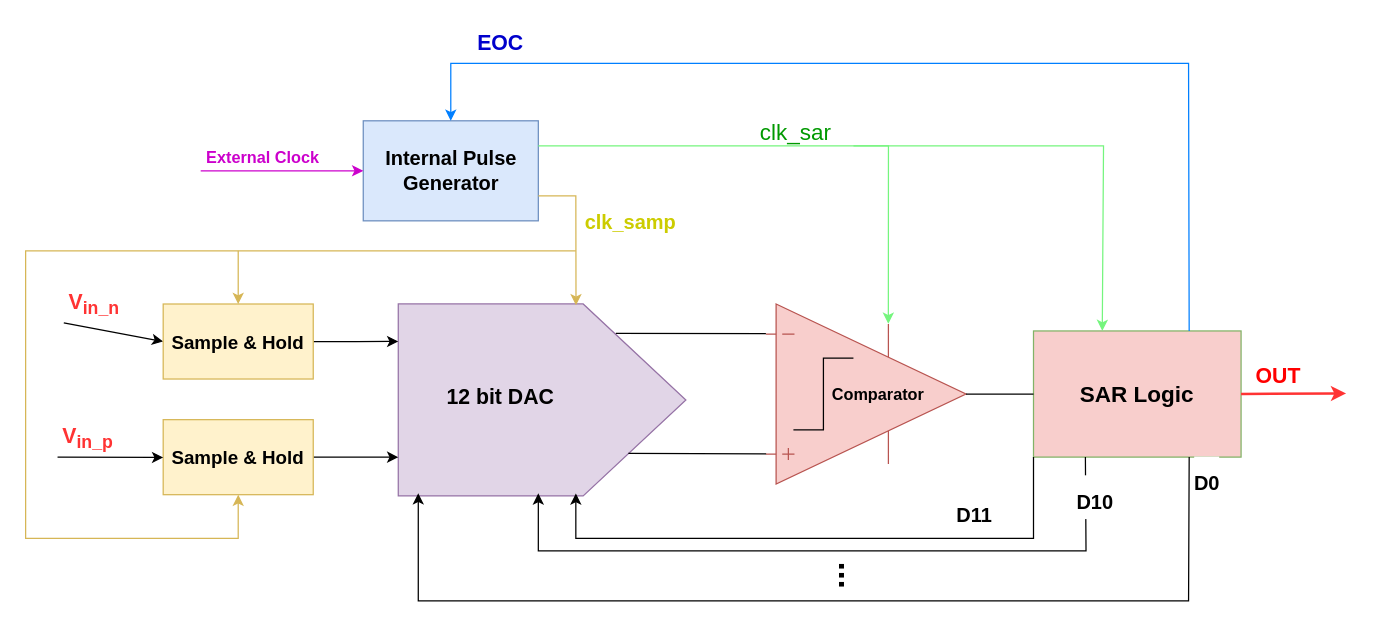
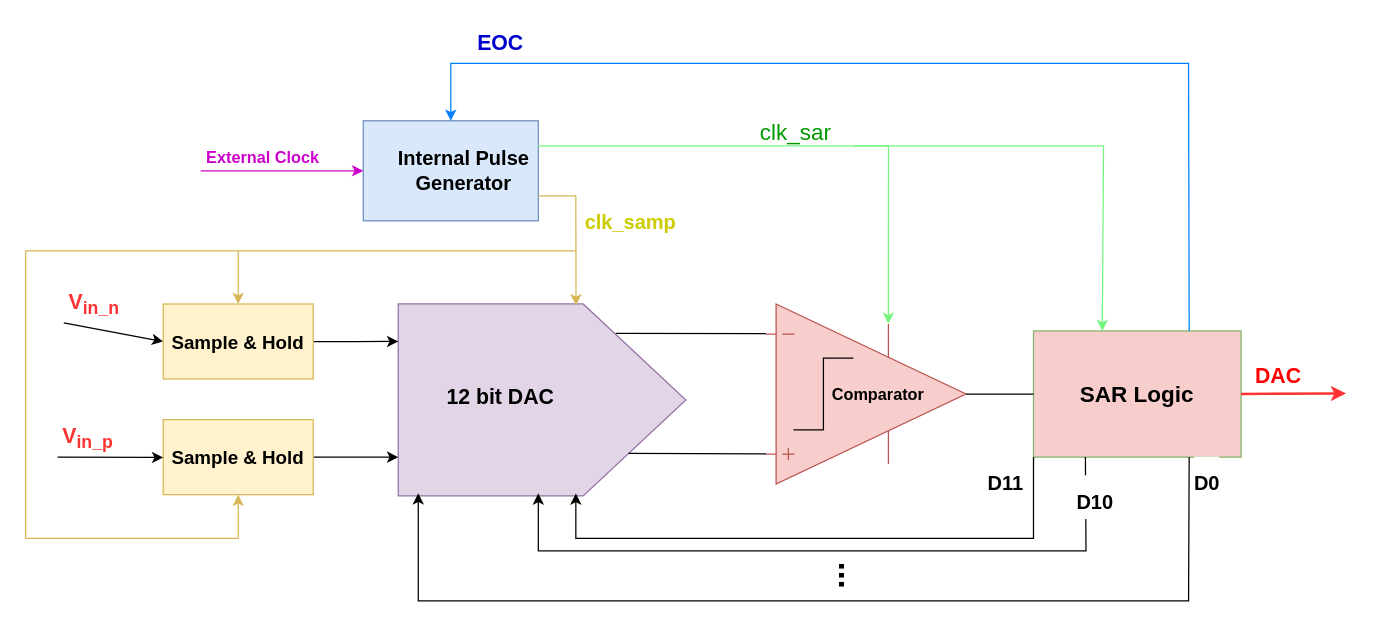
  <mxCell id="0" />
  <mxCell id="1" parent="0" />
  <mxCell id="2" value="" style="rounded=0;whiteSpace=wrap;html=1;fillColor=#dae8fc;strokeColor=#6c8ebf;" vertex="1" parent="1"><mxGeometry x="290" y="96" width="140" height="80" as="geometry" /></mxCell>
- <mxCell id="3" value="&lt;b&gt;&lt;font style=&quot;font-size: 16px;&quot;&gt;Internal Pulse Generator&lt;/font&gt;&lt;/b&gt;" style="text;strokeColor=none;align=center;fillColor=none;html=1;verticalAlign=middle;whiteSpace=wrap;rounded=0;" vertex="1" parent="1"><mxGeometry x="302.5" y="121" width="115" height="30" as="geometry" /></mxCell>
+ <mxCell id="3" value="&lt;b&gt;&lt;font style=&quot;font-size: 16px;&quot;&gt;Internal Pulse Generator&lt;/font&gt;&lt;/b&gt;" style="text;strokeColor=none;align=center;fillColor=none;html=1;verticalAlign=middle;whiteSpace=wrap;rounded=0;" vertex="1" parent="1"><mxGeometry x="312.5" y="121" width="115" height="30" as="geometry" /></mxCell>
  <mxCell id="4" value="" style="verticalLabelPosition=bottom;shadow=0;dashed=0;align=center;html=1;verticalAlign=top;shape=mxgraph.electrical.abstract.operational_amp_1;fillColor=#f8cecc;strokeColor=#b85450;" vertex="1" parent="1"><mxGeometry x="612" y="242.5" width="160" height="144" as="geometry" /></mxCell>
  <mxCell id="5" value="" style="pointerEvents=1;verticalLabelPosition=bottom;shadow=0;dashed=0;align=center;html=1;verticalAlign=top;shape=mxgraph.electrical.waveforms.step_1;" vertex="1" parent="1"><mxGeometry x="634" y="285.75" width="48" height="57.5" as="geometry" /></mxCell>
  <mxCell id="6" value="" style="verticalLabelPosition=bottom;shadow=0;dashed=0;align=center;html=1;verticalAlign=top;shape=mxgraph.electrical.abstract.dac;rotation=180;fillColor=#e1d5e7;strokeColor=#9673a6;direction=west;" vertex="1" parent="1"><mxGeometry x="318" y="242.5" width="230" height="153.5" as="geometry" /></mxCell>
  <mxCell id="7" value="&lt;b&gt;&lt;font style=&quot;font-size: 17px;&quot;&gt;12 bit DAC&lt;/font&gt;&lt;/b&gt;" style="text;strokeColor=none;align=center;fillColor=none;html=1;verticalAlign=middle;whiteSpace=wrap;rounded=0;direction=west;" vertex="1" parent="1"><mxGeometry x="350" y="293.25" width="100" height="50" as="geometry" /></mxCell>
  <mxCell id="8" value="&lt;b&gt;&lt;font style=&quot;font-size: 18px;&quot;&gt;SAR Logic&lt;/font&gt;&lt;/b&gt;" style="rounded=0;whiteSpace=wrap;html=1;fillColor=#f8cecc;strokeColor=#82b366;" vertex="1" parent="1"><mxGeometry x="826" y="264.06" width="166" height="100.88" as="geometry" /></mxCell>
  <mxCell id="9" value="" style="endArrow=none;html=1;rounded=0;exitX=1;exitY=0.5;exitDx=0;exitDy=0;entryX=0;entryY=0.165;entryDx=0;entryDy=0;entryPerimeter=0;" edge="1" parent="1" target="4"><mxGeometry width="50" height="50" relative="1" as="geometry"><mxPoint x="492" y="266" as="sourcePoint" /><mxPoint x="582" y="266" as="targetPoint" /></mxGeometry></mxCell>
  <mxCell id="10" value="" style="endArrow=none;html=1;rounded=0;entryX=0;entryY=0.5;entryDx=0;entryDy=0;exitX=1;exitY=0.5;exitDx=0;exitDy=0;exitPerimeter=0;" edge="1" parent="1" source="4" target="8"><mxGeometry width="50" height="50" relative="1" as="geometry"><mxPoint x="576" y="332" as="sourcePoint" /><mxPoint x="626" y="282" as="targetPoint" /></mxGeometry></mxCell>
  <mxCell id="11" value="" style="endArrow=none;html=1;rounded=0;exitX=0.001;exitY=0.832;exitDx=0;exitDy=0;exitPerimeter=0;" edge="1" parent="1" source="4"><mxGeometry width="50" height="50" relative="1" as="geometry"><mxPoint x="608" y="362" as="sourcePoint" /><mxPoint x="502" y="362" as="targetPoint" /></mxGeometry></mxCell>
  <mxCell id="12" value="" style="endArrow=classic;html=1;rounded=0;exitX=1;exitY=0.75;exitDx=0;exitDy=0;strokeColor=light-dark(#d6b656, #ededed);entryX=0.618;entryY=0.007;entryDx=0;entryDy=0;entryPerimeter=0;" edge="1" parent="1" source="2" target="6"><mxGeometry width="50" height="50" relative="1" as="geometry"><mxPoint x="288" y="268" as="sourcePoint" /><mxPoint x="460" y="240" as="targetPoint" /><Array as="points"><mxPoint x="460" y="156" /></Array></mxGeometry></mxCell>
  <mxCell id="13" value="" style="endArrow=classic;html=1;rounded=0;exitX=1;exitY=0.25;exitDx=0;exitDy=0;entryX=0.612;entryY=0.11;entryDx=0;entryDy=0;entryPerimeter=0;strokeColor=light-dark(#75f57e, #ededed);" edge="1" parent="1" source="2" target="4"><mxGeometry width="50" height="50" relative="1" as="geometry"><mxPoint x="600" y="316" as="sourcePoint" /><mxPoint x="708" y="122" as="targetPoint" /><Array as="points"><mxPoint x="710" y="116" /></Array></mxGeometry></mxCell>
  <mxCell id="14" value="" style="endArrow=classic;html=1;rounded=0;strokeColor=light-dark(#75f57e, #ededed);entryX=0.5;entryY=0;entryDx=0;entryDy=0;" edge="1" parent="1"><mxGeometry width="50" height="50" relative="1" as="geometry"><mxPoint x="682" y="116" as="sourcePoint" /><mxPoint x="881" y="264.06" as="targetPoint" /><Array as="points"><mxPoint x="882" y="116" /></Array></mxGeometry></mxCell>
  <mxCell id="15" value="" style="endArrow=classic;html=1;rounded=0;entryX=0;entryY=0.5;entryDx=0;entryDy=0;exitX=0.092;exitY=1.003;exitDx=0;exitDy=0;exitPerimeter=0;" edge="1" parent="1" source="21"><mxGeometry width="50" height="50" relative="1" as="geometry"><mxPoint x="0" y="272" as="sourcePoint" /><mxPoint x="130" y="272.5" as="targetPoint" /></mxGeometry></mxCell>
  <mxCell id="16" value="" style="endArrow=classic;html=1;rounded=0;entryX=0;entryY=0.25;entryDx=0;entryDy=0;fontColor=light-dark(#CC00CC,#EDEDED);strokeColor=#CC00CC;" edge="1" parent="1"><mxGeometry width="50" height="50" relative="1" as="geometry"><mxPoint x="160" y="136" as="sourcePoint" /><mxPoint x="290" y="136" as="targetPoint" /></mxGeometry></mxCell>
  <mxCell id="17" value="&lt;b&gt;&lt;font style=&quot;font-size: 13px;&quot;&gt;Comparator&lt;/font&gt;&lt;/b&gt;" style="text;strokeColor=none;align=center;fillColor=none;html=1;verticalAlign=middle;whiteSpace=wrap;rounded=0;" vertex="1" parent="1"><mxGeometry x="672" y="299.5" width="60" height="30" as="geometry" /></mxCell>
  <mxCell id="18" value="&lt;font style=&quot;color: rgb(0, 153, 0); font-size: 18px;&quot;&gt;clk_sar&lt;/font&gt;" style="text;strokeColor=none;align=center;fillColor=none;html=1;verticalAlign=middle;whiteSpace=wrap;rounded=0;" vertex="1" parent="1"><mxGeometry x="544" y="91" width="184" height="30" as="geometry" /></mxCell>
  <mxCell id="19" value="&lt;font style=&quot;font-size: 16px; color: rgb(204, 204, 0);&quot;&gt;&lt;b style=&quot;&quot;&gt;clk_samp&lt;/b&gt;&lt;/font&gt;" style="text;strokeColor=none;align=center;fillColor=none;html=1;verticalAlign=middle;whiteSpace=wrap;rounded=0;" vertex="1" parent="1"><mxGeometry x="460" y="162" width="88" height="30" as="geometry" /></mxCell>
  <mxCell id="20" value="&lt;font style=&quot;font-size: 13px; color: rgb(204, 0, 204);&quot;&gt;&lt;b&gt;External Clock&lt;/b&gt;&lt;/font&gt;" style="text;strokeColor=none;align=center;fillColor=none;html=1;verticalAlign=middle;whiteSpace=wrap;rounded=0;" vertex="1" parent="1"><mxGeometry x="161" y="110" width="98" height="30" as="geometry" /></mxCell>
  <mxCell id="21" value="&lt;font color=&quot;#ff3333&quot;&gt;&lt;span style=&quot;font-size: 17px;&quot;&gt;&lt;b&gt;V&lt;sub&gt;in_n&lt;/sub&gt;&lt;/b&gt;&lt;/span&gt;&lt;/font&gt;" style="text;strokeColor=none;align=center;fillColor=none;html=1;verticalAlign=middle;whiteSpace=wrap;rounded=0;" vertex="1" parent="1"><mxGeometry x="45" y="227.5" width="60" height="30" as="geometry" /></mxCell>
- <mxCell id="22" value="&lt;font style=&quot;color: rgb(255, 0, 0); font-size: 17px;&quot;&gt;&lt;b style=&quot;&quot;&gt;OUT&lt;/b&gt;&lt;/font&gt;" style="text;strokeColor=none;align=center;fillColor=none;html=1;verticalAlign=middle;whiteSpace=wrap;rounded=0;" vertex="1" parent="1"><mxGeometry x="992" y="285.75" width="60" height="30" as="geometry" /></mxCell>
+ <mxCell id="22" value="&lt;font style=&quot;color: rgb(255, 0, 0); font-size: 17px;&quot;&gt;&lt;b style=&quot;&quot;&gt;DAC&lt;/b&gt;&lt;/font&gt;" style="text;strokeColor=none;align=center;fillColor=none;html=1;verticalAlign=middle;whiteSpace=wrap;rounded=0;" vertex="1" parent="1"><mxGeometry x="992" y="285.75" width="60" height="30" as="geometry" /></mxCell>
  <mxCell id="23" value="&lt;font color=&quot;#0000cc&quot;&gt;&lt;span style=&quot;font-size: 17px;&quot;&gt;&lt;b&gt;EOC&lt;/b&gt;&lt;/span&gt;&lt;/font&gt;" style="text;strokeColor=none;align=center;fillColor=none;html=1;verticalAlign=middle;whiteSpace=wrap;rounded=0;" vertex="1" parent="1"><mxGeometry x="370" y="20" width="60" height="30" as="geometry" /></mxCell>
  <mxCell id="24" value="" style="endArrow=classic;html=1;rounded=0;exitX=1;exitY=0.5;exitDx=0;exitDy=0;strokeWidth=2;strokeColor=#FF3333;" edge="1" parent="1" source="8"><mxGeometry width="50" height="50" relative="1" as="geometry"><mxPoint x="1036" y="364" as="sourcePoint" /><mxPoint x="1076" y="314" as="targetPoint" /></mxGeometry></mxCell>
  <mxCell id="25" value="" style="endArrow=classic;html=1;rounded=0;exitX=0;exitY=1;exitDx=0;exitDy=0;" edge="1" parent="1" source="8"><mxGeometry width="50" height="50" relative="1" as="geometry"><mxPoint x="730" y="470" as="sourcePoint" /><mxPoint x="460" y="394" as="targetPoint" /><Array as="points"><mxPoint x="826" y="430" /><mxPoint x="460" y="430" /></Array></mxGeometry></mxCell>
  <mxCell id="26" value="" style="endArrow=classic;html=1;rounded=0;exitX=0.25;exitY=1;exitDx=0;exitDy=0;" edge="1" parent="1" source="8"><mxGeometry width="50" height="50" relative="1" as="geometry"><mxPoint x="796" y="364.94" as="sourcePoint" /><mxPoint x="430" y="393.94" as="targetPoint" /><Array as="points"><mxPoint x="868" y="440" /><mxPoint x="430" y="440" /></Array></mxGeometry></mxCell>
  <mxCell id="27" value="" style="endArrow=classic;html=1;rounded=0;exitX=0.75;exitY=1;exitDx=0;exitDy=0;" edge="1" parent="1" source="8"><mxGeometry width="50" height="50" relative="1" as="geometry"><mxPoint x="772" y="364.94" as="sourcePoint" /><mxPoint x="334" y="393.88" as="targetPoint" /><Array as="points"><mxPoint x="950" y="480" /><mxPoint x="334" y="480" /></Array></mxGeometry></mxCell>
  <mxCell id="28" value="&lt;font style=&quot;font-size: 26px;&quot;&gt;&lt;b&gt;...&lt;/b&gt;&lt;/font&gt;" style="text;strokeColor=none;align=center;fillColor=none;html=1;verticalAlign=middle;whiteSpace=wrap;rounded=0;direction=east;rotation=90;" vertex="1" parent="1"><mxGeometry x="650" y="445" width="60" height="30" as="geometry" /></mxCell>
  <mxCell id="29" value="&lt;font style=&quot;font-size: 16px;&quot;&gt;D0&lt;/font&gt;" style="text;strokeColor=none;align=center;fillColor=none;html=1;verticalAlign=middle;whiteSpace=wrap;rounded=0;strokeWidth=3;fontStyle=1;labelBackgroundColor=default;fontSize=29;" vertex="1" parent="1"><mxGeometry x="950" y="365.72" width="30" height="33.5" as="geometry" /></mxCell>
  <mxCell id="30" value="&lt;font style=&quot;font-size: 16px;&quot;&gt;D10&lt;/font&gt;" style="text;strokeColor=none;align=center;fillColor=none;html=1;verticalAlign=middle;whiteSpace=wrap;rounded=0;strokeWidth=3;fontStyle=1;labelBackgroundColor=default;fontSize=29;" vertex="1" parent="1"><mxGeometry x="855" y="379.94" width="41" height="35.06" as="geometry" /></mxCell>
- <mxCell id="31" value="&lt;font style=&quot;font-size: 16px;&quot;&gt;D11&lt;/font&gt;" style="text;strokeColor=none;align=center;fillColor=none;html=1;verticalAlign=middle;whiteSpace=wrap;rounded=0;strokeWidth=3;fontStyle=1;labelBackgroundColor=default;fontSize=29;" vertex="1" parent="1"><mxGeometry x="757" y="394.94" width="44" height="25.06" as="geometry" /></mxCell>
+ <mxCell id="31" value="&lt;font style=&quot;font-size: 16px;&quot;&gt;D11&lt;/font&gt;" style="text;strokeColor=none;align=center;fillColor=none;html=1;verticalAlign=middle;whiteSpace=wrap;rounded=0;strokeWidth=3;fontStyle=1;labelBackgroundColor=default;fontSize=29;" vertex="1" parent="1"><mxGeometry x="782" y="369.94" width="44" height="25.06" as="geometry" /></mxCell>
  <mxCell id="32" style="edgeStyle=orthogonalEdgeStyle;rounded=0;orthogonalLoop=1;jettySize=auto;html=1;exitX=1;exitY=0.5;exitDx=0;exitDy=0;" edge="1" parent="1" source="33"><mxGeometry relative="1" as="geometry"><mxPoint x="318" y="272.462" as="targetPoint" /></mxGeometry></mxCell>
  <mxCell id="33" value="&lt;b&gt;&lt;font style=&quot;font-size: 15px;&quot;&gt;Sample &amp;amp; Hold&lt;/font&gt;&lt;/b&gt;" style="rounded=0;whiteSpace=wrap;html=1;fillColor=#fff2cc;strokeColor=#d6b656;" vertex="1" parent="1"><mxGeometry x="130" y="242.5" width="120" height="60" as="geometry" /></mxCell>
  <mxCell id="34" style="edgeStyle=orthogonalEdgeStyle;rounded=0;orthogonalLoop=1;jettySize=auto;html=1;exitX=1;exitY=0.5;exitDx=0;exitDy=0;" edge="1" parent="1" source="35"><mxGeometry relative="1" as="geometry"><mxPoint x="318" y="364.962" as="targetPoint" /></mxGeometry></mxCell>
  <mxCell id="35" value="&lt;b&gt;&lt;font style=&quot;font-size: 15px;&quot;&gt;Sample &amp;amp; Hold&lt;/font&gt;&lt;/b&gt;" style="rounded=0;whiteSpace=wrap;html=1;fillColor=#fff2cc;strokeColor=#d6b656;" vertex="1" parent="1"><mxGeometry x="130" y="335" width="120" height="60" as="geometry" /></mxCell>
  <mxCell id="36" value="" style="endArrow=classic;html=1;rounded=0;entryX=0;entryY=0.5;entryDx=0;entryDy=0;exitX=0.092;exitY=1.003;exitDx=0;exitDy=0;exitPerimeter=0;" edge="1" parent="1" source="37"><mxGeometry width="50" height="50" relative="1" as="geometry"><mxPoint x="0" y="364.75" as="sourcePoint" /><mxPoint x="130" y="365.25" as="targetPoint" /></mxGeometry></mxCell>
  <mxCell id="37" value="&lt;font color=&quot;#ff3333&quot;&gt;&lt;span style=&quot;font-size: 17px;&quot;&gt;&lt;b&gt;V&lt;sub&gt;in_p&lt;/sub&gt;&lt;/b&gt;&lt;/span&gt;&lt;/font&gt;" style="text;strokeColor=none;align=center;fillColor=none;html=1;verticalAlign=middle;whiteSpace=wrap;rounded=0;" vertex="1" parent="1"><mxGeometry x="40" y="334.94" width="60" height="30" as="geometry" /></mxCell>
  <mxCell id="38" value="" style="endArrow=classic;html=1;rounded=0;entryX=0.5;entryY=0;entryDx=0;entryDy=0;strokeColor=#007FFF;exitX=0.75;exitY=0;exitDx=0;exitDy=0;" edge="1" parent="1" source="8" target="2"><mxGeometry width="50" height="50" relative="1" as="geometry"><mxPoint x="958" y="251.5" as="sourcePoint" /><mxPoint x="358" y="96.5" as="targetPoint" /><Array as="points"><mxPoint x="950" y="50" /><mxPoint x="536" y="50" /><mxPoint x="360" y="50" /></Array></mxGeometry></mxCell>
  <mxCell id="39" value="" style="endArrow=classic;html=1;rounded=0;strokeColor=light-dark(#d6b656, #ededed);entryX=0.5;entryY=1;entryDx=0;entryDy=0;" edge="1" parent="1" target="35"><mxGeometry width="50" height="50" relative="1" as="geometry"><mxPoint x="460" y="200" as="sourcePoint" /><mxPoint x="150" y="268" as="targetPoint" /><Array as="points"><mxPoint x="20" y="200" /><mxPoint x="20" y="430" /><mxPoint x="190" y="430" /></Array></mxGeometry></mxCell>
  <mxCell id="40" value="" style="endArrow=classic;html=1;rounded=0;strokeColor=light-dark(#d6b656, #ededed);entryX=0.5;entryY=0;entryDx=0;entryDy=0;" edge="1" parent="1" target="33"><mxGeometry width="50" height="50" relative="1" as="geometry"><mxPoint x="190" y="200" as="sourcePoint" /><mxPoint x="210" y="298" as="targetPoint" /><Array as="points"><mxPoint x="190" y="200" /></Array></mxGeometry></mxCell>
